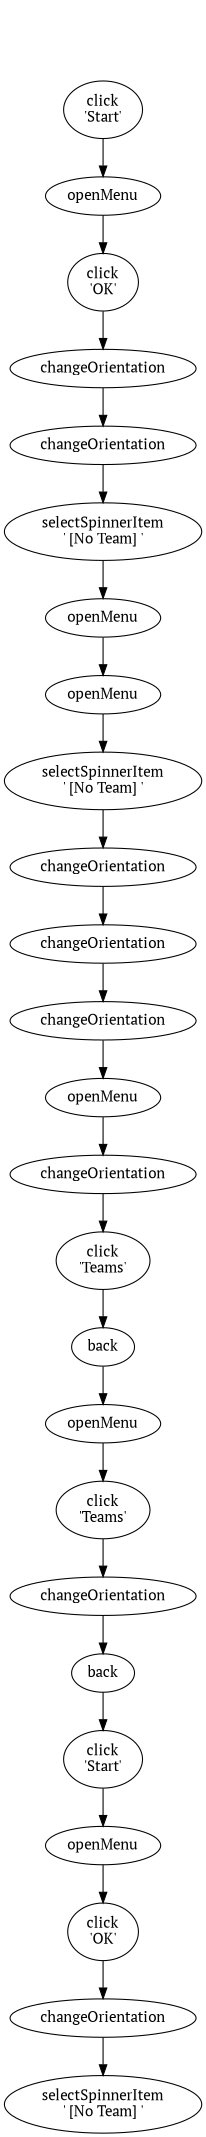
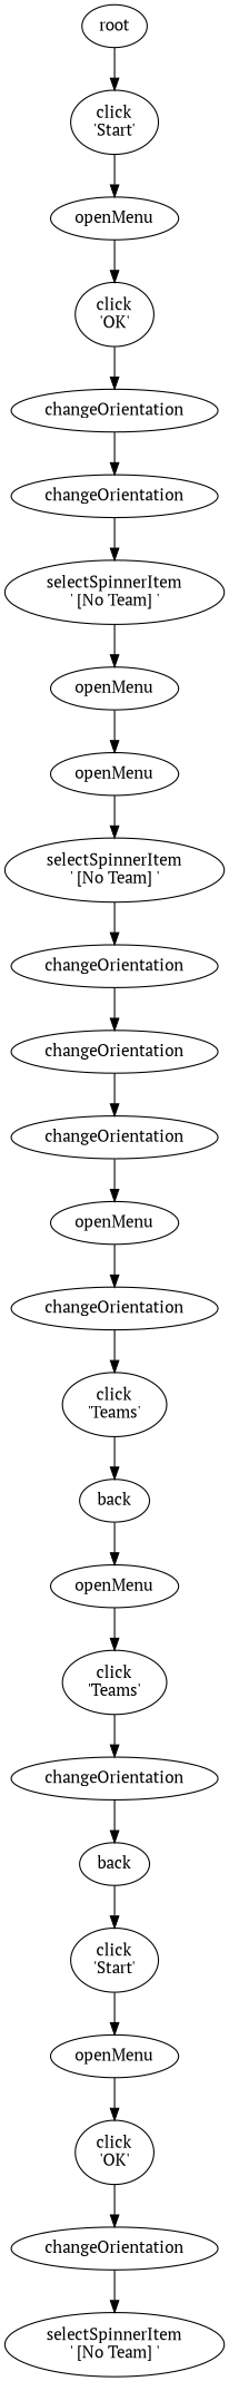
  digraph {
    fontname="PT Serif"
    node [fontname="PT Serif"]
    edge [fontname="PT Serif"]
    n1 [label="click\n'Start'"]
+   root
    n3 [label=openMenu]
    n4 [label="click\n'OK'"]
    n5 [label=changeOrientation]
    n6 [label=changeOrientation]
    n7 [label="selectSpinnerItem\n' [No Team] '"]
    n8 [label=openMenu]
    n9 [label=openMenu]
    n10 [label="selectSpinnerItem\n' [No Team] '"]
    n11 [label=changeOrientation]
    n12 [label=changeOrientation]
    n13 [label=changeOrientation]
    n14 [label=openMenu]
    n15 [label=changeOrientation]
    n16 [label="click\n'Teams'"]
    n17 [label=back]
    n18 [label=openMenu]
    n19 [label="click\n'Teams'"]
    n20 [label=changeOrientation]
    n21 [label=back]
    n22 [label="click\n'Start'"]
    n23 [label=openMenu]
    n24 [label="click\n'OK'"]
    n25 [label=changeOrientation]
    n26 [label="selectSpinnerItem\n' [No Team] '"]
    n1 -> n3
+   root -> n1
    n3 -> n4
    n4 -> n5
    n5 -> n6
    n6 -> n7
    n7 -> n8
    n8 -> n9
    n9 -> n10
    n10 -> n11
    n11 -> n12
    n12 -> n13
    n13 -> n14
    n14 -> n15
    n15 -> n16
    n16 -> n17
    n17 -> n18
    n18 -> n19
    n19 -> n20
    n20 -> n21
    n21 -> n22
    n22 -> n23
    n23 -> n24
    n24 -> n25
    n25 -> n26
  }
